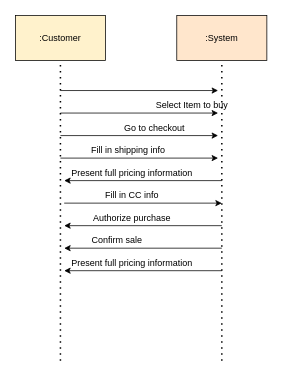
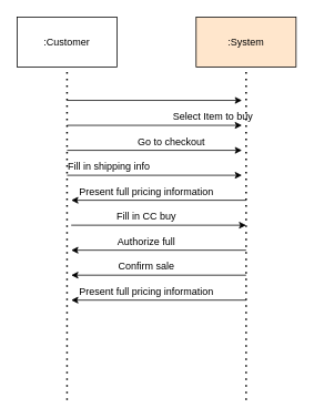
  <mxCell id="0" />
  <mxCell id="1" parent="0" />
- <mxCell id="2" value=":Customer" style="rounded=0;whiteSpace=wrap;html=1;fillColor=#fff2cc;" vertex="1" parent="1"><mxGeometry x="20" y="20" width="120" height="60" as="geometry" /></mxCell>
+ <mxCell id="2" value=":Customer" style="rounded=0;whiteSpace=wrap;html=1;" vertex="1" parent="1"><mxGeometry x="20" y="20" width="120" height="60" as="geometry" /></mxCell>
  <mxCell id="3" value=":System" style="rounded=0;whiteSpace=wrap;html=1;fillColor=#ffe6cc;" vertex="1" parent="1"><mxGeometry x="235" y="20" width="120" height="60" as="geometry" /></mxCell>
  <mxCell id="4" value="" style="endArrow=none;dashed=1;html=1;dashPattern=1 3;strokeWidth=2;" edge="1" parent="1"><mxGeometry width="50" height="50" relative="1" as="geometry"><mxPoint x="80" y="480" as="sourcePoint" /><mxPoint x="80" y="80" as="targetPoint" /></mxGeometry></mxCell>
  <mxCell id="5" value="" style="endArrow=none;dashed=1;html=1;dashPattern=1 3;strokeWidth=2;" edge="1" parent="1"><mxGeometry width="50" height="50" relative="1" as="geometry"><mxPoint x="295" y="480" as="sourcePoint" /><mxPoint x="295" y="80" as="targetPoint" /></mxGeometry></mxCell>
  <mxCell id="6" value="" style="endArrow=classic;html=1;" edge="1" parent="1"><mxGeometry width="50" height="50" relative="1" as="geometry"><mxPoint x="80" y="120" as="sourcePoint" /><mxPoint x="290" y="120" as="targetPoint" /></mxGeometry></mxCell>
  <mxCell id="7" value="" style="endArrow=classic;html=1;" edge="1" parent="1"><mxGeometry width="50" height="50" relative="1" as="geometry"><mxPoint x="80" y="150" as="sourcePoint" /><mxPoint x="290" y="150" as="targetPoint" /></mxGeometry></mxCell>
  <mxCell id="8" value="Select Item to buy" style="text;html=1;align=center;verticalAlign=middle;resizable=0;points=[];autosize=1;" vertex="1" parent="1"><mxGeometry x="200" y="130" width="110" height="20" as="geometry" /></mxCell>
  <mxCell id="9" value="" style="endArrow=classic;html=1;" edge="1" parent="1"><mxGeometry width="50" height="50" relative="1" as="geometry"><mxPoint x="80" y="180" as="sourcePoint" /><mxPoint x="290" y="180" as="targetPoint" /></mxGeometry></mxCell>
  <mxCell id="10" value="Go to checkout" style="text;html=1;align=center;verticalAlign=middle;resizable=0;points=[];autosize=1;" vertex="1" parent="1"><mxGeometry x="155" y="160" width="100" height="20" as="geometry" /></mxCell>
  <mxCell id="11" value="" style="endArrow=classic;html=1;" edge="1" parent="1"><mxGeometry width="50" height="50" relative="1" as="geometry"><mxPoint x="80" y="210" as="sourcePoint" /><mxPoint x="290" y="210" as="targetPoint" /></mxGeometry></mxCell>
- <mxCell id="12" value="Fill in shipping info" style="text;html=1;align=center;verticalAlign=middle;resizable=0;points=[];autosize=1;" vertex="1" parent="1"><mxGeometry x="115" y="190" width="110" height="20" as="geometry" /></mxCell>
+ <mxCell id="12" value="Fill in shipping info" style="text;html=1;align=center;verticalAlign=middle;resizable=0;points=[];autosize=1;" vertex="1" parent="1"><mxGeometry x="75" y="190" width="110" height="20" as="geometry" /></mxCell>
  <mxCell id="13" value="" style="endArrow=classic;html=1;" edge="1" parent="1"><mxGeometry width="50" height="50" relative="1" as="geometry"><mxPoint x="295" y="240" as="sourcePoint" /><mxPoint x="85" y="240" as="targetPoint" /></mxGeometry></mxCell>
  <mxCell id="14" value="Present full pricing information" style="text;html=1;align=center;verticalAlign=middle;resizable=0;points=[];autosize=1;" vertex="1" parent="1"><mxGeometry x="85" y="220" width="180" height="20" as="geometry" /></mxCell>
  <mxCell id="15" value="" style="endArrow=classic;html=1;" edge="1" parent="1"><mxGeometry width="50" height="50" relative="1" as="geometry"><mxPoint x="85" y="270" as="sourcePoint" /><mxPoint x="295" y="270" as="targetPoint" /></mxGeometry></mxCell>
- <mxCell id="16" value="Fill in CC info" style="text;html=1;align=center;verticalAlign=middle;resizable=0;points=[];autosize=1;" vertex="1" parent="1"><mxGeometry x="130" y="250" width="90" height="20" as="geometry" /></mxCell>
+ <mxCell id="16" value="Fill in CC buy" style="text;html=1;align=center;verticalAlign=middle;resizable=0;points=[];autosize=1;" vertex="1" parent="1"><mxGeometry x="130" y="250" width="90" height="20" as="geometry" /></mxCell>
  <mxCell id="17" value="" style="endArrow=classic;html=1;" edge="1" parent="1"><mxGeometry width="50" height="50" relative="1" as="geometry"><mxPoint x="295" y="300" as="sourcePoint" /><mxPoint x="85" y="300" as="targetPoint" /></mxGeometry></mxCell>
- <mxCell id="18" value="Authorize purchase" style="text;html=1;align=center;verticalAlign=middle;resizable=0;points=[];autosize=1;" vertex="1" parent="1"><mxGeometry x="115" y="280" width="120" height="20" as="geometry" /></mxCell>
+ <mxCell id="18" value="Authorize full" style="text;html=1;align=center;verticalAlign=middle;resizable=0;points=[];autosize=1;" vertex="1" parent="1"><mxGeometry x="115" y="280" width="120" height="20" as="geometry" /></mxCell>
  <mxCell id="19" value="" style="endArrow=classic;html=1;" edge="1" parent="1"><mxGeometry width="50" height="50" relative="1" as="geometry"><mxPoint x="295" y="330" as="sourcePoint" /><mxPoint x="85" y="330" as="targetPoint" /></mxGeometry></mxCell>
- <mxCell id="20" value="Confirm sale" style="text;html=1;align=center;verticalAlign=middle;resizable=0;points=[];autosize=1;" vertex="1" parent="1"><mxGeometry x="115" y="310" width="80" height="20" as="geometry" /></mxCell>
+ <mxCell id="20" value="Confirm sale" style="text;html=1;align=center;verticalAlign=middle;resizable=0;points=[];autosize=1;" vertex="1" parent="1"><mxGeometry x="135" y="310" width="80" height="20" as="geometry" /></mxCell>
  <mxCell id="21" value="" style="endArrow=classic;html=1;" edge="1" parent="1"><mxGeometry width="50" height="50" relative="1" as="geometry"><mxPoint x="295" y="360" as="sourcePoint" /><mxPoint x="85" y="360" as="targetPoint" /></mxGeometry></mxCell>
  <mxCell id="22" value="Present full pricing information" style="text;html=1;align=center;verticalAlign=middle;resizable=0;points=[];autosize=1;" vertex="1" parent="1"><mxGeometry x="85" y="340" width="180" height="20" as="geometry" /></mxCell>
